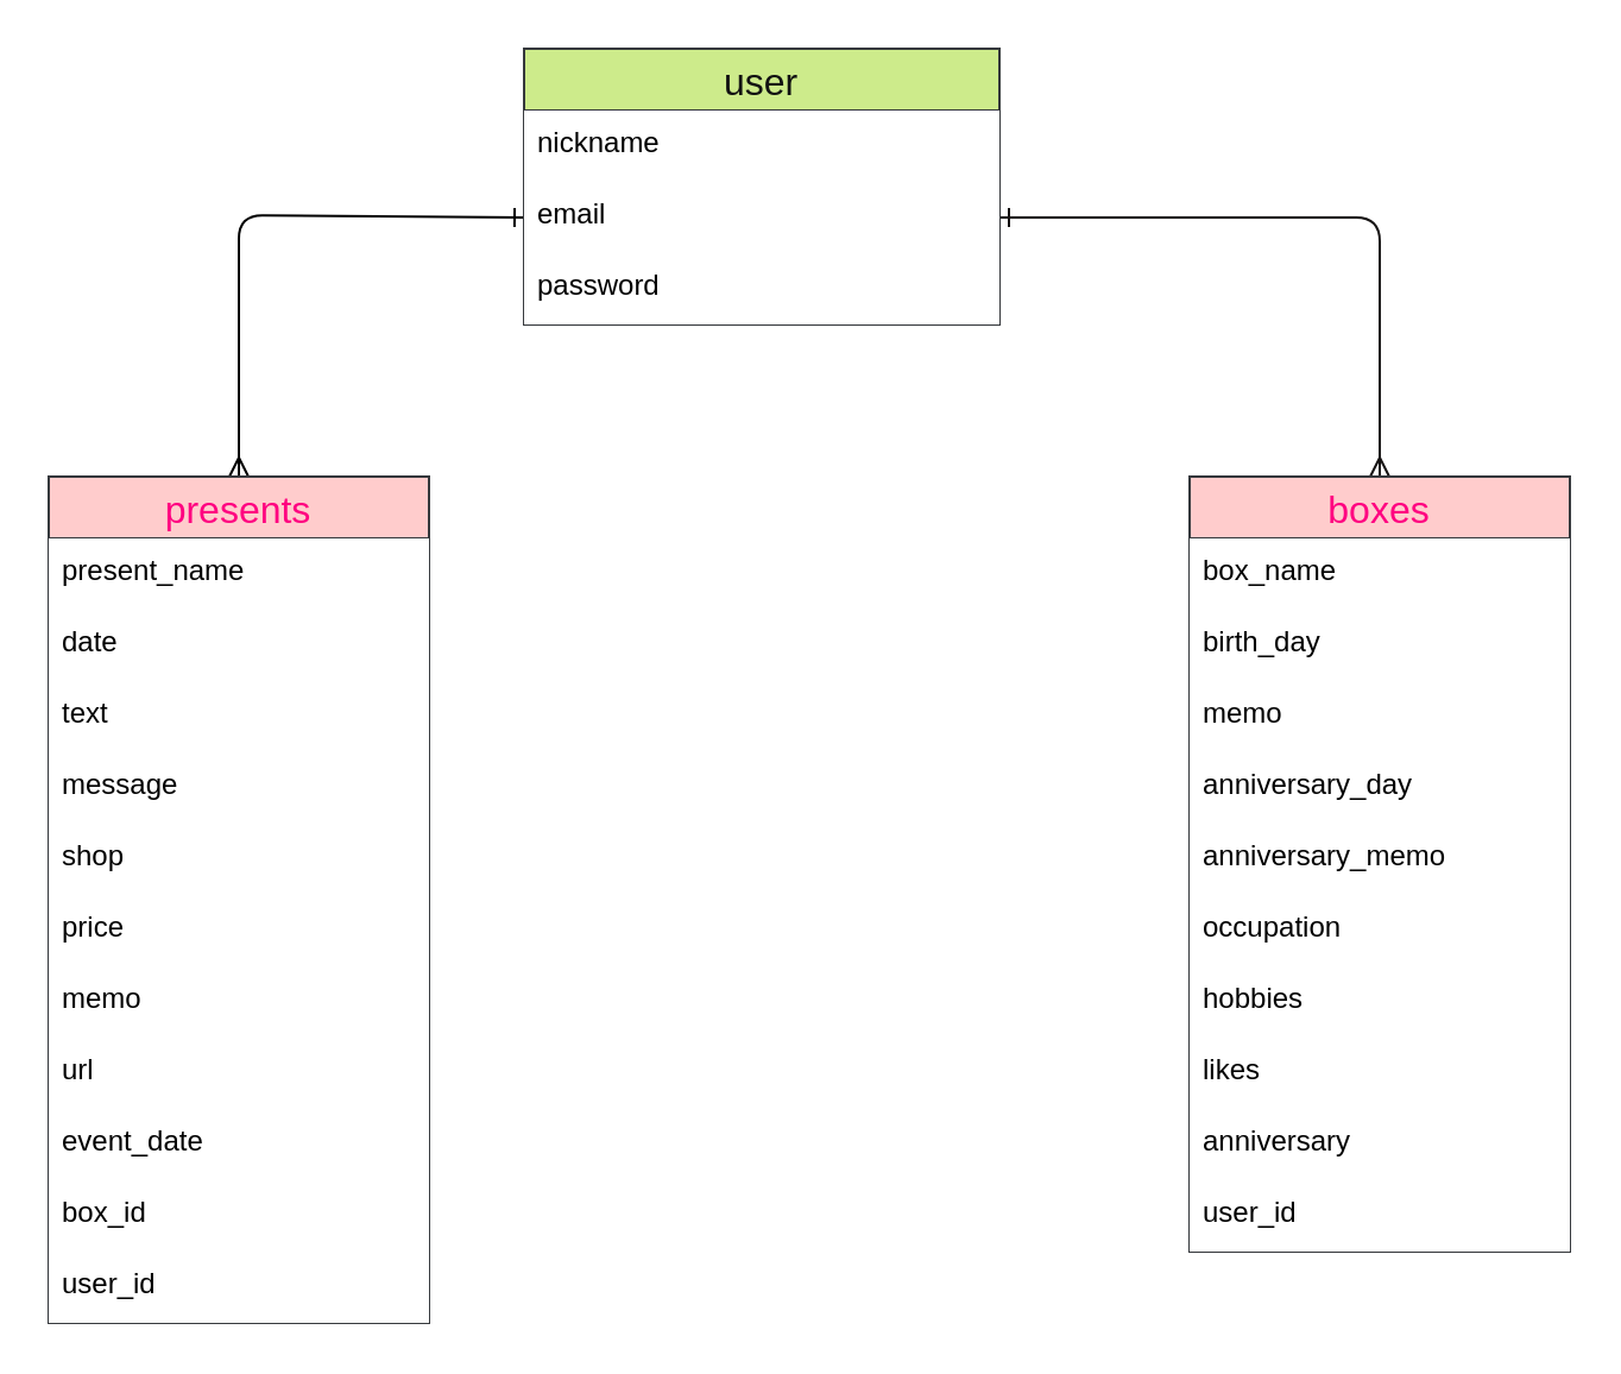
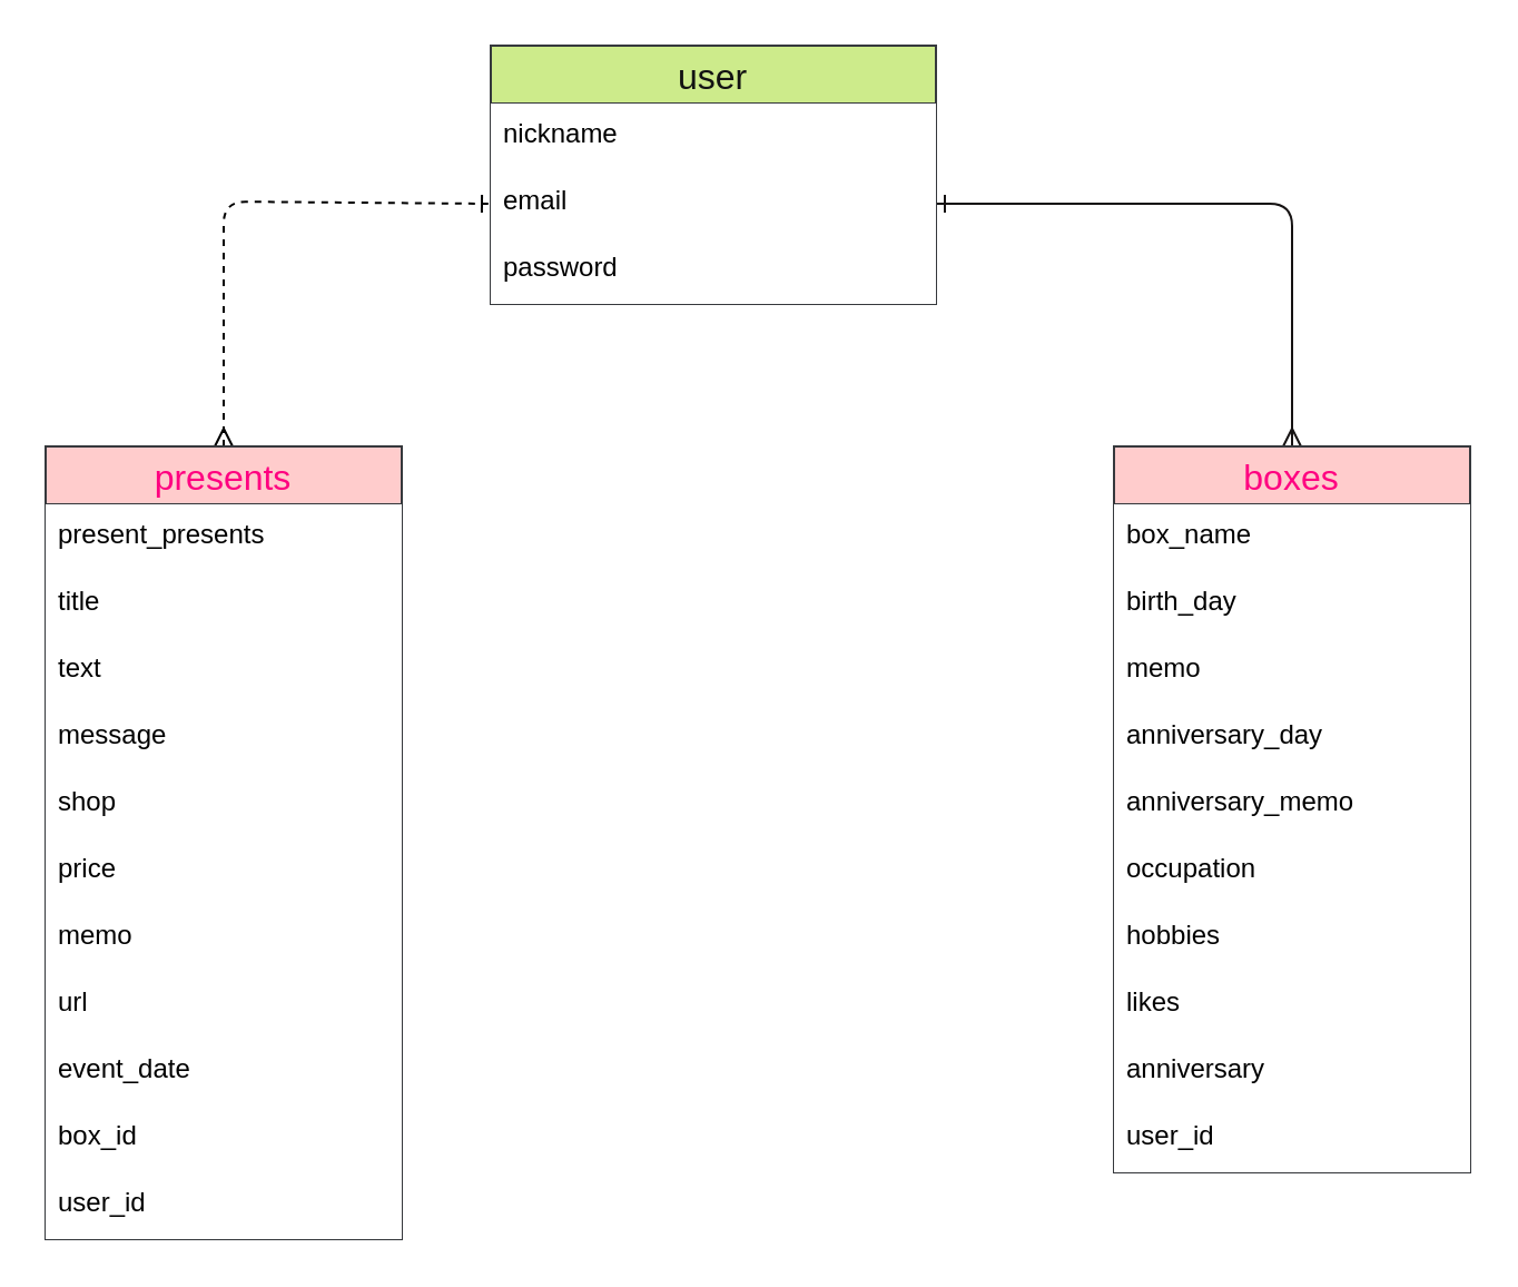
  <mxCell id="0" />
  <mxCell id="1" parent="0" />
- <mxCell id="2" style="edgeStyle=none;html=1;exitX=0.5;exitY=0;exitDx=0;exitDy=0;entryX=0;entryY=0.5;entryDx=0;entryDy=0;fontSize=16;fontColor=#030303;startArrow=ERmany;startFill=0;endArrow=ERone;endFill=0;strokeColor=#000000;" parent="1" source="3" target="29" edge="1"><mxGeometry relative="1" as="geometry"><Array as="points"><mxPoint x="100" y="90" /></Array></mxGeometry></mxCell>
+ <mxCell id="2" style="edgeStyle=none;html=1;exitX=0.5;exitY=0;exitDx=0;exitDy=0;entryX=0;entryY=0.5;entryDx=0;entryDy=0;fontSize=16;fontColor=#030303;startArrow=ERmany;startFill=0;endArrow=ERone;endFill=0;strokeColor=#000000;dashed=1;" parent="1" source="3" target="29" edge="1"><mxGeometry relative="1" as="geometry"><Array as="points"><mxPoint x="100" y="90" /></Array></mxGeometry></mxCell>
  <mxCell id="3" value="presents" style="swimlane;fontStyle=0;childLayout=stackLayout;horizontal=1;startSize=26;horizontalStack=0;resizeParent=1;resizeParentMax=0;resizeLast=0;collapsible=1;marginBottom=0;align=center;fontSize=16;labelBorderColor=none;fillColor=#ffcccc;strokeColor=#36393d;rounded=0;labelBackgroundColor=none;fontColor=#FF0080;strokeWidth=1;" parent="1" vertex="1"><mxGeometry x="20" y="200" width="160" height="356" as="geometry" /></mxCell>
- <mxCell id="4" value="present_name" style="text;strokeColor=none;fillColor=#FFFFFF;spacingLeft=4;spacingRight=4;overflow=hidden;rotatable=0;points=[[0,0.5],[1,0.5]];portConstraint=eastwest;fontSize=12;labelBackgroundColor=none;fontColor=#000000;" parent="3" vertex="1"><mxGeometry y="26" width="160" height="30" as="geometry" /></mxCell>
- <mxCell id="5" value="date" style="text;strokeColor=none;fillColor=#FFFFFF;spacingLeft=4;spacingRight=4;overflow=hidden;rotatable=0;points=[[0,0.5],[1,0.5]];portConstraint=eastwest;fontSize=12;fontColor=#000000;labelBackgroundColor=none;" parent="3" vertex="1"><mxGeometry y="56" width="160" height="30" as="geometry" /></mxCell>
+ <mxCell id="4" value="present_presents" style="text;strokeColor=none;fillColor=#FFFFFF;spacingLeft=4;spacingRight=4;overflow=hidden;rotatable=0;points=[[0,0.5],[1,0.5]];portConstraint=eastwest;fontSize=12;labelBackgroundColor=none;fontColor=#000000;" parent="3" vertex="1"><mxGeometry y="26" width="160" height="30" as="geometry" /></mxCell>
+ <mxCell id="5" value="title" style="text;strokeColor=none;fillColor=#FFFFFF;spacingLeft=4;spacingRight=4;overflow=hidden;rotatable=0;points=[[0,0.5],[1,0.5]];portConstraint=eastwest;fontSize=12;fontColor=#000000;labelBackgroundColor=none;" parent="3" vertex="1"><mxGeometry y="56" width="160" height="30" as="geometry" /></mxCell>
  <mxCell id="6" value="text" style="text;strokeColor=none;fillColor=#FFFFFF;spacingLeft=4;spacingRight=4;overflow=hidden;rotatable=0;points=[[0,0.5],[1,0.5]];portConstraint=eastwest;fontSize=12;fontColor=#000000;labelBackgroundColor=none;" parent="3" vertex="1"><mxGeometry y="86" width="160" height="30" as="geometry" /></mxCell>
  <mxCell id="7" value="message" style="text;strokeColor=none;fillColor=#FFFFFF;spacingLeft=4;spacingRight=4;overflow=hidden;rotatable=0;points=[[0,0.5],[1,0.5]];portConstraint=eastwest;fontSize=12;fontColor=#000000;labelBackgroundColor=none;" parent="3" vertex="1"><mxGeometry y="116" width="160" height="30" as="geometry" /></mxCell>
  <mxCell id="8" value="shop" style="text;strokeColor=none;fillColor=#FFFFFF;spacingLeft=4;spacingRight=4;overflow=hidden;rotatable=0;points=[[0,0.5],[1,0.5]];portConstraint=eastwest;fontSize=12;fontColor=#000000;labelBackgroundColor=none;" parent="3" vertex="1"><mxGeometry y="146" width="160" height="30" as="geometry" /></mxCell>
  <mxCell id="9" value="price" style="text;strokeColor=none;fillColor=#FFFFFF;spacingLeft=4;spacingRight=4;overflow=hidden;rotatable=0;points=[[0,0.5],[1,0.5]];portConstraint=eastwest;fontSize=12;fontColor=#000000;labelBackgroundColor=none;" parent="3" vertex="1"><mxGeometry y="176" width="160" height="30" as="geometry" /></mxCell>
  <mxCell id="10" value="memo" style="text;strokeColor=none;fillColor=#FFFFFF;spacingLeft=4;spacingRight=4;overflow=hidden;rotatable=0;points=[[0,0.5],[1,0.5]];portConstraint=eastwest;fontSize=12;fontColor=#000000;labelBackgroundColor=none;" parent="3" vertex="1"><mxGeometry y="206" width="160" height="30" as="geometry" /></mxCell>
  <mxCell id="11" value="url" style="text;strokeColor=none;fillColor=#FFFFFF;spacingLeft=4;spacingRight=4;overflow=hidden;rotatable=0;points=[[0,0.5],[1,0.5]];portConstraint=eastwest;fontSize=12;fontColor=#000000;labelBackgroundColor=none;" parent="3" vertex="1"><mxGeometry y="236" width="160" height="30" as="geometry" /></mxCell>
  <mxCell id="12" value="event_date" style="text;strokeColor=none;fillColor=#FFFFFF;spacingLeft=4;spacingRight=4;overflow=hidden;rotatable=0;points=[[0,0.5],[1,0.5]];portConstraint=eastwest;fontSize=12;fontColor=#000000;labelBackgroundColor=none;" parent="3" vertex="1"><mxGeometry y="266" width="160" height="30" as="geometry" /></mxCell>
  <mxCell id="13" value="box_id" style="text;strokeColor=none;fillColor=#FFFFFF;spacingLeft=4;spacingRight=4;overflow=hidden;rotatable=0;points=[[0,0.5],[1,0.5]];portConstraint=eastwest;fontSize=12;fontColor=#000000;labelBackgroundColor=none;" parent="3" vertex="1"><mxGeometry y="296" width="160" height="30" as="geometry" /></mxCell>
  <mxCell id="14" value="user_id" style="text;strokeColor=none;fillColor=#FFFFFF;spacingLeft=4;spacingRight=4;overflow=hidden;rotatable=0;points=[[0,0.5],[1,0.5]];portConstraint=eastwest;fontSize=12;fontColor=#000000;labelBackgroundColor=none;rounded=0;" parent="3" vertex="1"><mxGeometry y="326" width="160" height="30" as="geometry" /></mxCell>
  <mxCell id="15" style="edgeStyle=none;html=1;exitX=0.5;exitY=0;exitDx=0;exitDy=0;fontSize=16;fontColor=#030303;startArrow=ERmany;startFill=0;endArrow=ERone;endFill=0;entryX=1;entryY=0.5;entryDx=0;entryDy=0;strokeColor=#161313;" parent="1" source="16" target="29" edge="1"><mxGeometry relative="1" as="geometry"><mxPoint x="510" y="80" as="targetPoint" /><Array as="points"><mxPoint x="580" y="91" /></Array></mxGeometry></mxCell>
  <mxCell id="16" value="boxes" style="swimlane;fontStyle=0;childLayout=stackLayout;horizontal=1;startSize=26;horizontalStack=0;resizeParent=1;resizeParentMax=0;resizeLast=0;collapsible=1;marginBottom=0;align=center;fontSize=16;labelBorderColor=none;fillColor=#ffcccc;strokeColor=#36393d;rounded=0;labelBackgroundColor=none;fontColor=#FF0080;" parent="1" vertex="1"><mxGeometry x="500" y="200" width="160" height="326" as="geometry" /></mxCell>
  <mxCell id="17" value="box_name" style="text;strokeColor=none;fillColor=#FFFFFF;spacingLeft=4;spacingRight=4;overflow=hidden;rotatable=0;points=[[0,0.5],[1,0.5]];portConstraint=eastwest;fontSize=12;fontColor=#000000;" parent="16" vertex="1"><mxGeometry y="26" width="160" height="30" as="geometry" /></mxCell>
  <mxCell id="18" value="birth_day" style="text;strokeColor=none;fillColor=#FFFFFF;spacingLeft=4;spacingRight=4;overflow=hidden;rotatable=0;points=[[0,0.5],[1,0.5]];portConstraint=eastwest;fontSize=12;fontColor=#000000;" parent="16" vertex="1"><mxGeometry y="56" width="160" height="30" as="geometry" /></mxCell>
  <mxCell id="19" value="memo" style="text;strokeColor=none;fillColor=#FFFFFF;spacingLeft=4;spacingRight=4;overflow=hidden;rotatable=0;points=[[0,0.5],[1,0.5]];portConstraint=eastwest;fontSize=12;fontColor=#000000;" parent="16" vertex="1"><mxGeometry y="86" width="160" height="30" as="geometry" /></mxCell>
  <mxCell id="20" value="anniversary_day" style="text;strokeColor=none;fillColor=#FFFFFF;spacingLeft=4;spacingRight=4;overflow=hidden;rotatable=0;points=[[0,0.5],[1,0.5]];portConstraint=eastwest;fontSize=12;fontColor=#000000;" parent="16" vertex="1"><mxGeometry y="116" width="160" height="30" as="geometry" /></mxCell>
  <mxCell id="21" value="anniversary_memo" style="text;strokeColor=none;fillColor=#FFFFFF;spacingLeft=4;spacingRight=4;overflow=hidden;rotatable=0;points=[[0,0.5],[1,0.5]];portConstraint=eastwest;fontSize=12;fontColor=#000000;" parent="16" vertex="1"><mxGeometry y="146" width="160" height="30" as="geometry" /></mxCell>
  <mxCell id="22" value="occupation" style="text;strokeColor=none;fillColor=#FFFFFF;spacingLeft=4;spacingRight=4;overflow=hidden;rotatable=0;points=[[0,0.5],[1,0.5]];portConstraint=eastwest;fontSize=12;fontColor=#000000;" parent="16" vertex="1"><mxGeometry y="176" width="160" height="30" as="geometry" /></mxCell>
  <mxCell id="23" value="hobbies" style="text;strokeColor=none;fillColor=#FFFFFF;spacingLeft=4;spacingRight=4;overflow=hidden;rotatable=0;points=[[0,0.5],[1,0.5]];portConstraint=eastwest;fontSize=12;fontColor=#000000;" parent="16" vertex="1"><mxGeometry y="206" width="160" height="30" as="geometry" /></mxCell>
  <mxCell id="24" value="likes" style="text;strokeColor=none;fillColor=#FFFFFF;spacingLeft=4;spacingRight=4;overflow=hidden;rotatable=0;points=[[0,0.5],[1,0.5]];portConstraint=eastwest;fontSize=12;fontColor=#000000;" parent="16" vertex="1"><mxGeometry y="236" width="160" height="30" as="geometry" /></mxCell>
  <mxCell id="25" value="anniversary" style="text;strokeColor=none;fillColor=#FFFFFF;spacingLeft=4;spacingRight=4;overflow=hidden;rotatable=0;points=[[0,0.5],[1,0.5]];portConstraint=eastwest;fontSize=12;fontColor=#000000;" parent="16" vertex="1"><mxGeometry y="266" width="160" height="30" as="geometry" /></mxCell>
  <mxCell id="26" value="user_id" style="text;strokeColor=none;fillColor=#FFFFFF;spacingLeft=4;spacingRight=4;overflow=hidden;rotatable=0;points=[[0,0.5],[1,0.5]];portConstraint=eastwest;fontSize=12;fontColor=#000000;" parent="16" vertex="1"><mxGeometry y="296" width="160" height="30" as="geometry" /></mxCell>
  <mxCell id="27" value="user" style="swimlane;fontStyle=0;childLayout=stackLayout;horizontal=1;startSize=26;horizontalStack=0;resizeParent=1;resizeParentMax=0;resizeLast=0;collapsible=1;marginBottom=0;align=center;fontSize=16;labelBorderColor=none;fillColor=#cdeb8b;strokeColor=#36393d;rounded=0;labelBackgroundColor=none;fontColor=#121212;" parent="1" vertex="1"><mxGeometry x="220" y="20" width="200" height="116" as="geometry" /></mxCell>
  <mxCell id="28" value="nickname" style="text;strokeColor=none;fillColor=#FFFFFF;spacingLeft=4;spacingRight=4;overflow=hidden;rotatable=0;points=[[0,0.5],[1,0.5]];portConstraint=eastwest;fontSize=12;labelBackgroundColor=none;fontColor=#000000;" parent="27" vertex="1"><mxGeometry y="26" width="200" height="30" as="geometry" /></mxCell>
  <mxCell id="29" value="email" style="text;strokeColor=none;fillColor=#FFFFFF;spacingLeft=4;spacingRight=4;overflow=hidden;rotatable=0;points=[[0,0.5],[1,0.5]];portConstraint=eastwest;fontSize=12;fontColor=#000000;" parent="27" vertex="1"><mxGeometry y="56" width="200" height="30" as="geometry" /></mxCell>
  <mxCell id="30" value="password" style="text;strokeColor=none;fillColor=#FFFFFF;spacingLeft=4;spacingRight=4;overflow=hidden;rotatable=0;points=[[0,0.5],[1,0.5]];portConstraint=eastwest;fontSize=12;fontColor=#000000;rounded=0;" parent="27" vertex="1"><mxGeometry y="86" width="200" height="30" as="geometry" /></mxCell>
